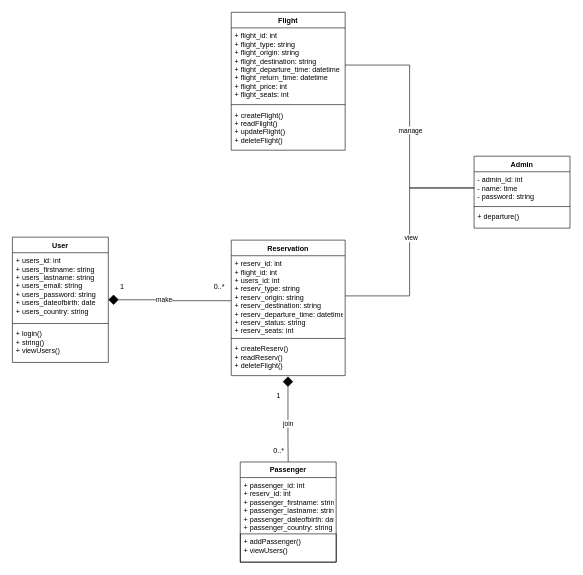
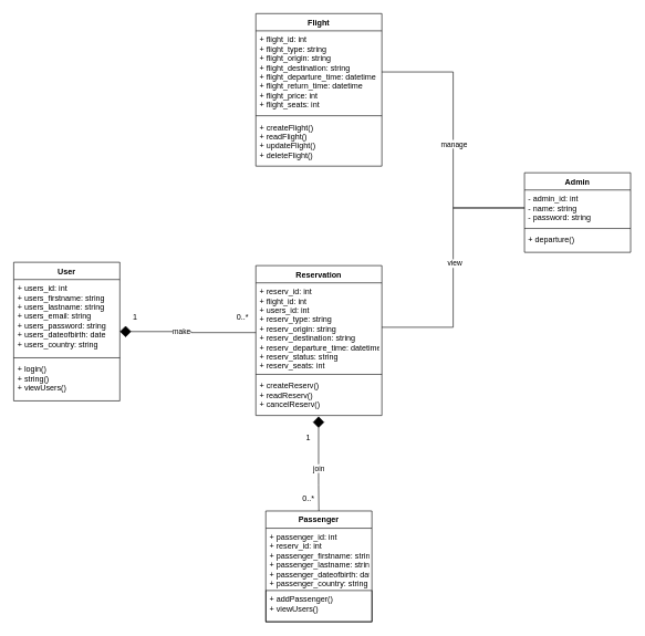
  <mxCell id="0" />
  <mxCell id="1" parent="0" />
  <mxCell id="2" value="Flight" style="swimlane;fontStyle=1;align=center;verticalAlign=top;childLayout=stackLayout;horizontal=1;startSize=26;horizontalStack=0;resizeParent=1;resizeParentMax=0;resizeLast=0;collapsible=1;marginBottom=0;" parent="1" vertex="1"><mxGeometry x="385" y="20" width="190" height="230" as="geometry" /></mxCell>
  <mxCell id="3" value="+ flight_id: int&#10;+ flight_type: string&#10;+ flight_origin: string&#10;+ flight_destination: string&#10;+ flight_departure_time: datetime&#10;+ flight_return_time: datetime&#10;+ flight_price: int&#10;+ flight_seats: int" style="text;strokeColor=none;fillColor=none;align=left;verticalAlign=top;spacingLeft=4;spacingRight=4;overflow=hidden;rotatable=0;points=[[0,0.5],[1,0.5]];portConstraint=eastwest;" parent="2" vertex="1"><mxGeometry y="26" width="190" height="124" as="geometry" /></mxCell>
  <mxCell id="4" value="" style="line;strokeWidth=1;fillColor=none;align=left;verticalAlign=middle;spacingTop=-1;spacingLeft=3;spacingRight=3;rotatable=0;labelPosition=right;points=[];portConstraint=eastwest;" parent="2" vertex="1"><mxGeometry y="150" width="190" height="8" as="geometry" /></mxCell>
  <mxCell id="5" value="+ createFlight()&#10;+ readFlight()&#10;+ updateFlight()&#10;+ deleteFlight()" style="text;strokeColor=none;fillColor=none;align=left;verticalAlign=top;spacingLeft=4;spacingRight=4;overflow=hidden;rotatable=0;points=[[0,0.5],[1,0.5]];portConstraint=eastwest;" parent="2" vertex="1"><mxGeometry y="158" width="190" height="72" as="geometry" /></mxCell>
  <mxCell id="6" style="edgeStyle=orthogonalEdgeStyle;rounded=0;orthogonalLoop=1;jettySize=auto;html=1;startArrow=diamond;startFill=1;startSize=15;endArrow=none;endFill=0;strokeWidth=1;entryX=0;entryY=0.56;entryDx=0;entryDy=0;entryPerimeter=0;" parent="1" source="8" target="13" edge="1"><mxGeometry relative="1" as="geometry"><mxPoint x="350" y="500" as="targetPoint" /></mxGeometry></mxCell>
  <mxCell id="7" value="make" style="edgeLabel;html=1;align=center;verticalAlign=middle;resizable=0;points=[];" parent="6" vertex="1" connectable="0"><mxGeometry x="-0.227" y="1" relative="1" as="geometry"><mxPoint x="12" as="offset" /></mxGeometry></mxCell>
  <mxCell id="8" value="User" style="swimlane;fontStyle=1;align=center;verticalAlign=top;childLayout=stackLayout;horizontal=1;startSize=26;horizontalStack=0;resizeParent=1;resizeParentMax=0;resizeLast=0;collapsible=1;marginBottom=0;" parent="1" vertex="1"><mxGeometry x="20" y="395" width="160" height="209" as="geometry" /></mxCell>
  <mxCell id="9" value="+ users_id: int&#10;+ users_firstname: string&#10;+ users_lastname: string&#10;+ users_email: string&#10;+ users_password: string&#10;+ users_dateofbirth: date&#10;+ users_country: string" style="text;strokeColor=none;fillColor=none;align=left;verticalAlign=top;spacingLeft=4;spacingRight=4;overflow=hidden;rotatable=0;points=[[0,0.5],[1,0.5]];portConstraint=eastwest;" parent="8" vertex="1"><mxGeometry y="26" width="160" height="114" as="geometry" /></mxCell>
  <mxCell id="10" value="" style="line;strokeWidth=1;fillColor=none;align=left;verticalAlign=middle;spacingTop=-1;spacingLeft=3;spacingRight=3;rotatable=0;labelPosition=right;points=[];portConstraint=eastwest;" parent="8" vertex="1"><mxGeometry y="140" width="160" height="8" as="geometry" /></mxCell>
  <mxCell id="11" value="+ login()&#10;+ string()&#10;+ viewUsers()" style="text;strokeColor=none;fillColor=none;align=left;verticalAlign=top;spacingLeft=4;spacingRight=4;overflow=hidden;rotatable=0;points=[[0,0.5],[1,0.5]];portConstraint=eastwest;" parent="8" vertex="1"><mxGeometry y="148" width="160" height="61" as="geometry" /></mxCell>
  <mxCell id="12" value="Reservation" style="swimlane;fontStyle=1;align=center;verticalAlign=top;childLayout=stackLayout;horizontal=1;startSize=26;horizontalStack=0;resizeParent=1;resizeParentMax=0;resizeLast=0;collapsible=1;marginBottom=0;" parent="1" vertex="1"><mxGeometry x="385" y="400" width="190" height="226" as="geometry" /></mxCell>
  <mxCell id="13" value="+ reserv_id: int&#10;+ flight_id: int&#10;+ users_id: int&#10;+ reserv_type: string&#10;+ reserv_origin: string&#10;+ reserv_destination: string&#10;+ reserv_departure_time: datetime&#10;+ reserv_status: string&#10;+ reserv_seats: int" style="text;strokeColor=none;fillColor=none;align=left;verticalAlign=top;spacingLeft=4;spacingRight=4;overflow=hidden;rotatable=0;points=[[0,0.5],[1,0.5]];portConstraint=eastwest;" parent="12" vertex="1"><mxGeometry y="26" width="190" height="134" as="geometry" /></mxCell>
  <mxCell id="14" value="" style="line;strokeWidth=1;fillColor=none;align=left;verticalAlign=middle;spacingTop=-1;spacingLeft=3;spacingRight=3;rotatable=0;labelPosition=right;points=[];portConstraint=eastwest;" parent="12" vertex="1"><mxGeometry y="160" width="190" height="8" as="geometry" /></mxCell>
- <mxCell id="15" value="+ createReserv()&#10;+ readReserv()&#10;+ deleteFlight()" style="text;strokeColor=none;fillColor=none;align=left;verticalAlign=top;spacingLeft=4;spacingRight=4;overflow=hidden;rotatable=0;points=[[0,0.5],[1,0.5]];portConstraint=eastwest;" parent="12" vertex="1"><mxGeometry y="168" width="190" height="58" as="geometry" /></mxCell>
+ <mxCell id="15" value="+ createReserv()&#10;+ readReserv()&#10;+ cancelReserv()" style="text;strokeColor=none;fillColor=none;align=left;verticalAlign=top;spacingLeft=4;spacingRight=4;overflow=hidden;rotatable=0;points=[[0,0.5],[1,0.5]];portConstraint=eastwest;" parent="12" vertex="1"><mxGeometry y="168" width="190" height="58" as="geometry" /></mxCell>
  <mxCell id="16" style="edgeStyle=orthogonalEdgeStyle;rounded=0;orthogonalLoop=1;jettySize=auto;html=1;entryX=1;entryY=0.5;entryDx=0;entryDy=0;startArrow=none;startFill=0;endArrow=none;endFill=0;exitX=0;exitY=0.5;exitDx=0;exitDy=0;" edge="1" parent="1" source="19" target="3"><mxGeometry relative="1" as="geometry"><mxPoint x="1000" y="320" as="sourcePoint" /></mxGeometry></mxCell>
  <mxCell id="17" value="manage" style="edgeLabel;html=1;align=center;verticalAlign=middle;resizable=0;points=[];" vertex="1" connectable="0" parent="16"><mxGeometry x="-0.029" y="-1" relative="1" as="geometry"><mxPoint as="offset" /></mxGeometry></mxCell>
  <mxCell id="18" value="Admin" style="swimlane;fontStyle=1;align=center;verticalAlign=top;childLayout=stackLayout;horizontal=1;startSize=26;horizontalStack=0;resizeParent=1;resizeParentMax=0;resizeLast=0;collapsible=1;marginBottom=0;" parent="1" vertex="1"><mxGeometry x="790" y="260" width="160" height="120" as="geometry" /></mxCell>
- <mxCell id="19" value="- admin_id: int&#10;- name: time&#10;- password: string" style="text;strokeColor=none;fillColor=none;align=left;verticalAlign=top;spacingLeft=4;spacingRight=4;overflow=hidden;rotatable=0;points=[[0,0.5],[1,0.5]];portConstraint=eastwest;" parent="18" vertex="1"><mxGeometry y="26" width="160" height="54" as="geometry" /></mxCell>
+ <mxCell id="19" value="- admin_id: int&#10;- name: string&#10;- password: string" style="text;strokeColor=none;fillColor=none;align=left;verticalAlign=top;spacingLeft=4;spacingRight=4;overflow=hidden;rotatable=0;points=[[0,0.5],[1,0.5]];portConstraint=eastwest;" parent="18" vertex="1"><mxGeometry y="26" width="160" height="54" as="geometry" /></mxCell>
  <mxCell id="20" value="" style="line;strokeWidth=1;fillColor=none;align=left;verticalAlign=middle;spacingTop=-1;spacingLeft=3;spacingRight=3;rotatable=0;labelPosition=right;points=[];portConstraint=eastwest;" parent="18" vertex="1"><mxGeometry y="80" width="160" height="8" as="geometry" /></mxCell>
  <mxCell id="21" value="+ departure()" style="text;strokeColor=none;fillColor=none;align=left;verticalAlign=top;spacingLeft=4;spacingRight=4;overflow=hidden;rotatable=0;points=[[0,0.5],[1,0.5]];portConstraint=eastwest;" parent="18" vertex="1"><mxGeometry y="88" width="160" height="32" as="geometry" /></mxCell>
  <mxCell id="22" value="0..*" style="text;html=1;align=center;verticalAlign=middle;resizable=0;points=[];autosize=1;" parent="1" vertex="1"><mxGeometry x="350" y="468" width="30" height="20" as="geometry" /></mxCell>
  <mxCell id="23" value="1" style="text;html=1;align=center;verticalAlign=middle;resizable=0;points=[];autosize=1;" parent="1" vertex="1"><mxGeometry x="193" y="468" width="20" height="20" as="geometry" /></mxCell>
  <mxCell id="24" value="Passenger" style="swimlane;fontStyle=1;align=center;verticalAlign=top;childLayout=stackLayout;horizontal=1;startSize=26;horizontalStack=0;resizeParent=1;resizeParentMax=0;resizeLast=0;collapsible=1;marginBottom=0;" parent="1" vertex="1"><mxGeometry x="400" y="770" width="160" height="167" as="geometry" /></mxCell>
  <mxCell id="25" value="+ passenger_id: int&#10;+ reserv_id: int&#10;+ passenger_firstname: string&#10;+ passenger_lastname: string&#10;+ passenger_dateofbirth: date&#10;+ passenger_country: string" style="text;strokeColor=none;fillColor=none;align=left;verticalAlign=top;spacingLeft=4;spacingRight=4;overflow=hidden;rotatable=0;points=[[0,0.5],[1,0.5]];portConstraint=eastwest;" parent="24" vertex="1"><mxGeometry y="26" width="160" height="94" as="geometry" /></mxCell>
  <mxCell id="26" value="+ addPassenger()&#10;+ viewUsers()" style="text;fillColor=none;align=left;verticalAlign=top;spacingLeft=4;spacingRight=4;overflow=hidden;rotatable=0;points=[[0,0.5],[1,0.5]];portConstraint=eastwest;strokeColor=#000000;" vertex="1" parent="24"><mxGeometry y="120" width="160" height="47" as="geometry" /></mxCell>
  <mxCell id="27" value="0..*" style="text;html=1;align=center;verticalAlign=middle;resizable=0;points=[];autosize=1;" parent="1" vertex="1"><mxGeometry x="449" y="741" width="30" height="20" as="geometry" /></mxCell>
  <mxCell id="28" value="1" style="text;html=1;align=center;verticalAlign=middle;resizable=0;points=[];autosize=1;" parent="1" vertex="1"><mxGeometry x="454" y="650" width="20" height="20" as="geometry" /></mxCell>
  <mxCell id="29" style="edgeStyle=orthogonalEdgeStyle;rounded=0;orthogonalLoop=1;jettySize=auto;html=1;entryX=1;entryY=0.5;entryDx=0;entryDy=0;startArrow=none;startFill=0;endArrow=none;endFill=0;" edge="1" parent="1" source="19" target="13"><mxGeometry relative="1" as="geometry" /></mxCell>
  <mxCell id="30" value="view" style="edgeLabel;html=1;align=center;verticalAlign=middle;resizable=0;points=[];" vertex="1" connectable="0" parent="29"><mxGeometry x="-0.034" y="2" relative="1" as="geometry"><mxPoint as="offset" /></mxGeometry></mxCell>
  <mxCell id="31" style="edgeStyle=orthogonalEdgeStyle;rounded=0;orthogonalLoop=1;jettySize=auto;html=1;startArrow=diamond;startFill=1;startSize=15;endArrow=none;endFill=0;strokeWidth=1;exitX=0.498;exitY=1.023;exitDx=0;exitDy=0;exitPerimeter=0;" edge="1" parent="1" source="15"><mxGeometry relative="1" as="geometry"><mxPoint x="479.58" y="640" as="sourcePoint" /><mxPoint x="480" y="770" as="targetPoint" /><Array as="points"><mxPoint x="480" y="731" /><mxPoint x="480" y="731" /></Array></mxGeometry></mxCell>
  <mxCell id="32" value="join" style="edgeLabel;html=1;align=center;verticalAlign=middle;resizable=0;points=[];" vertex="1" connectable="0" parent="31"><mxGeometry x="-0.227" y="1" relative="1" as="geometry"><mxPoint x="-1" y="22.67" as="offset" /></mxGeometry></mxCell>
